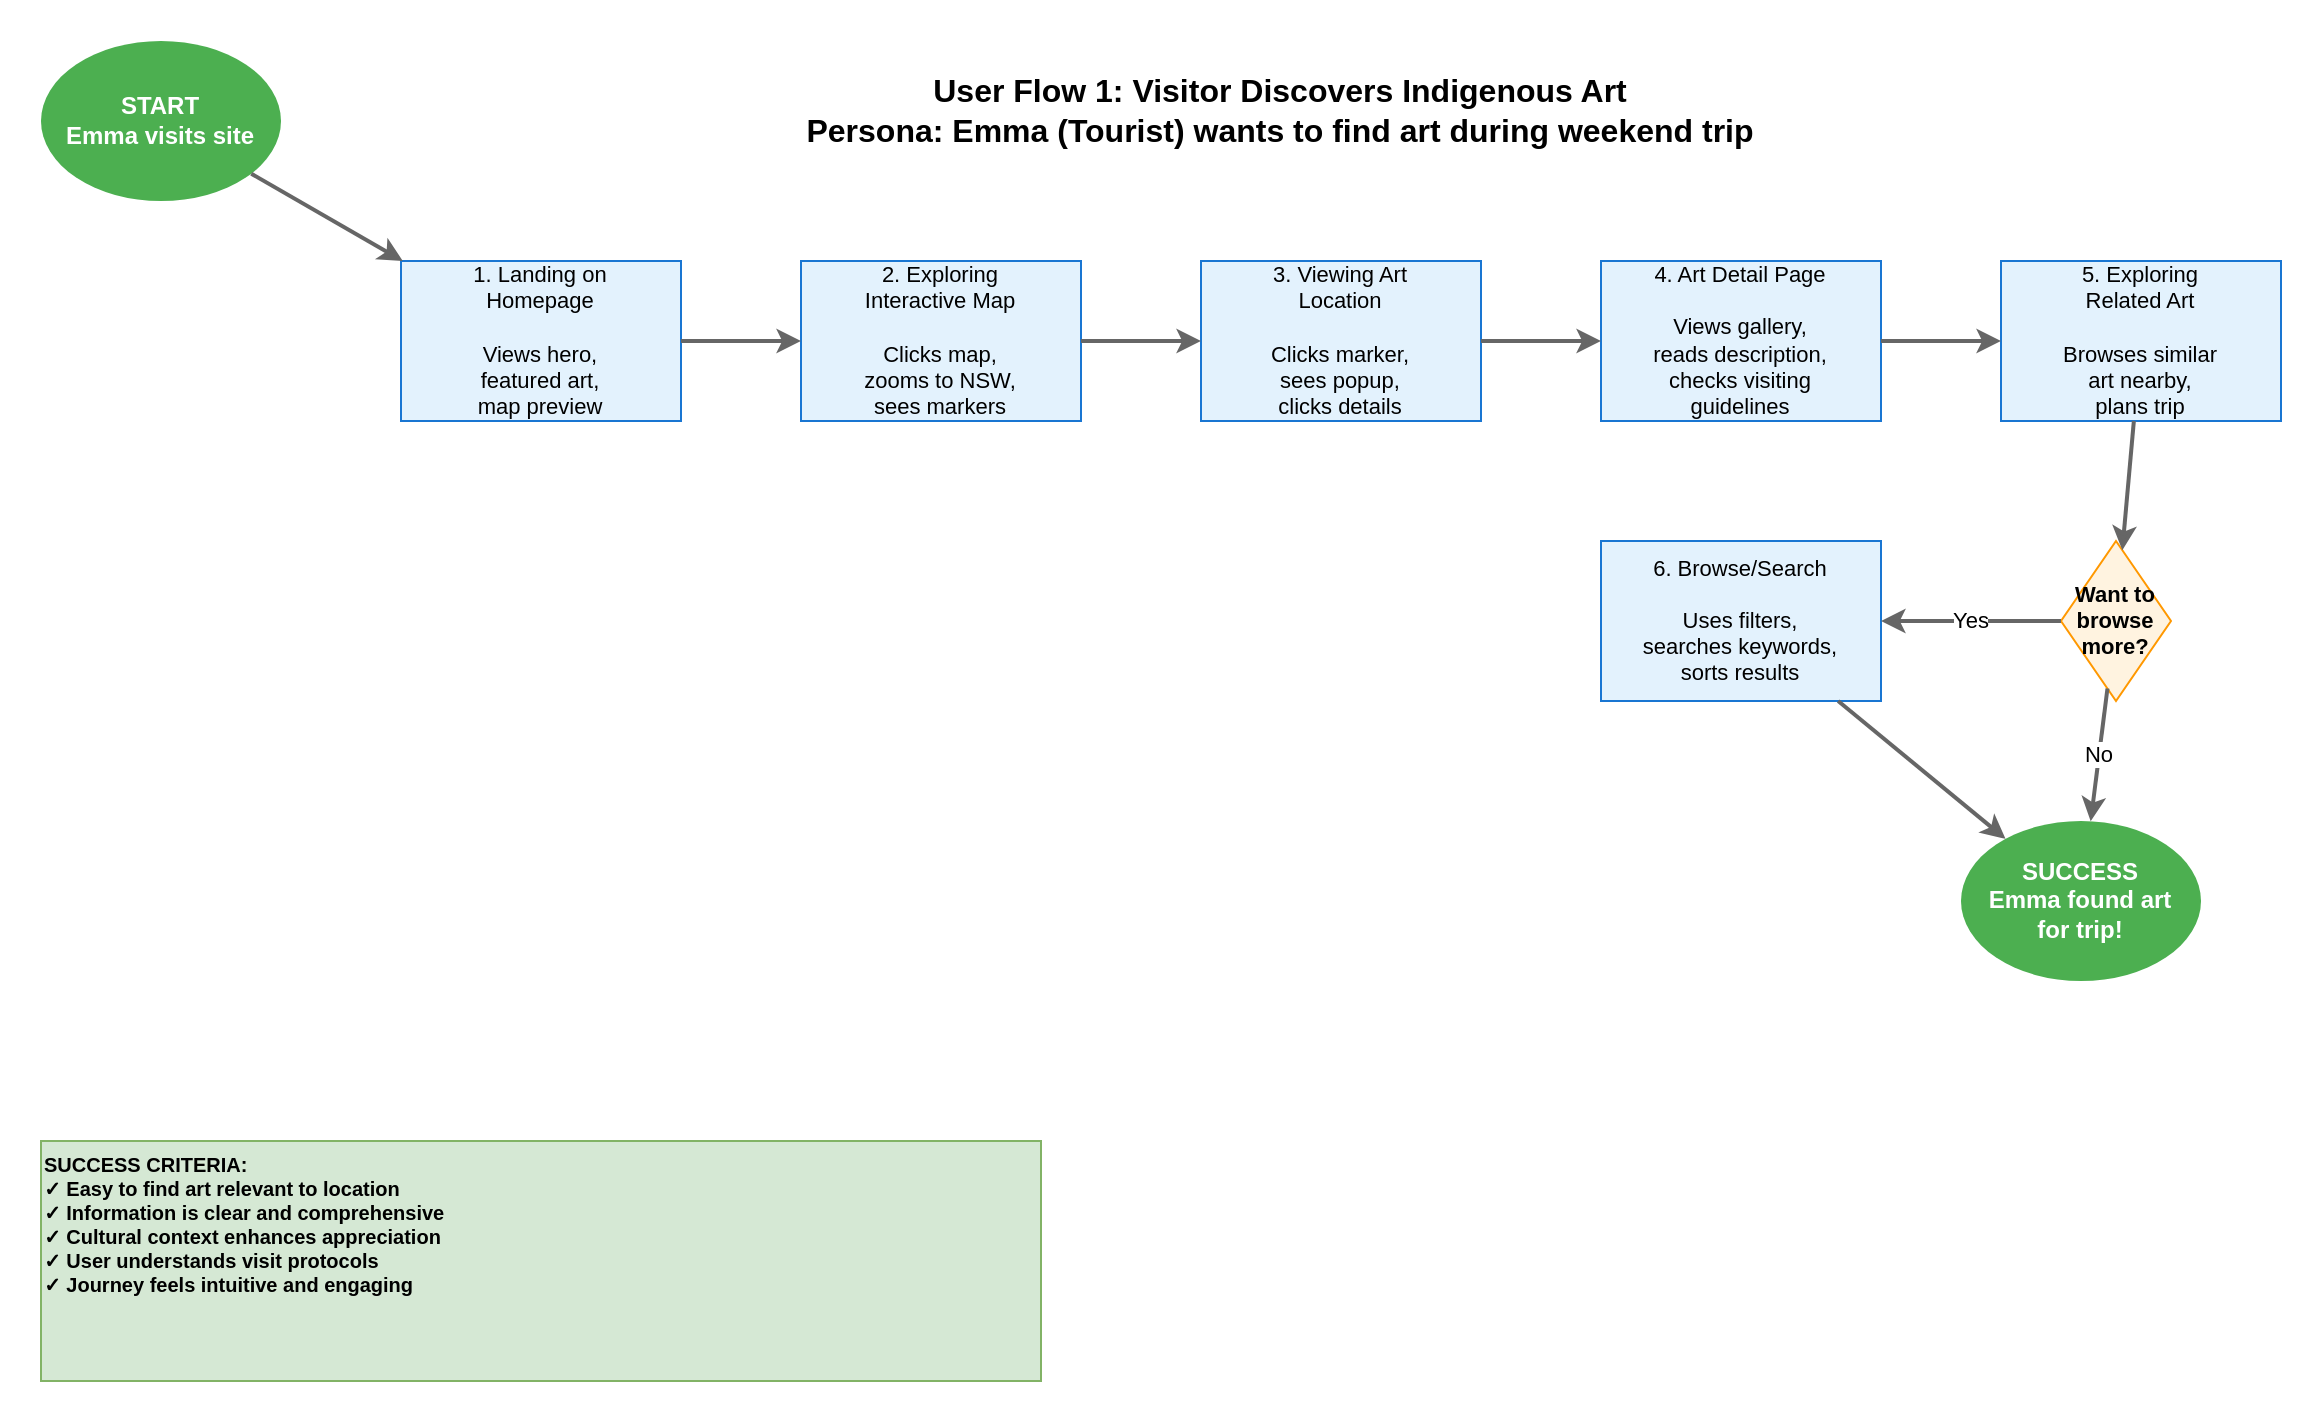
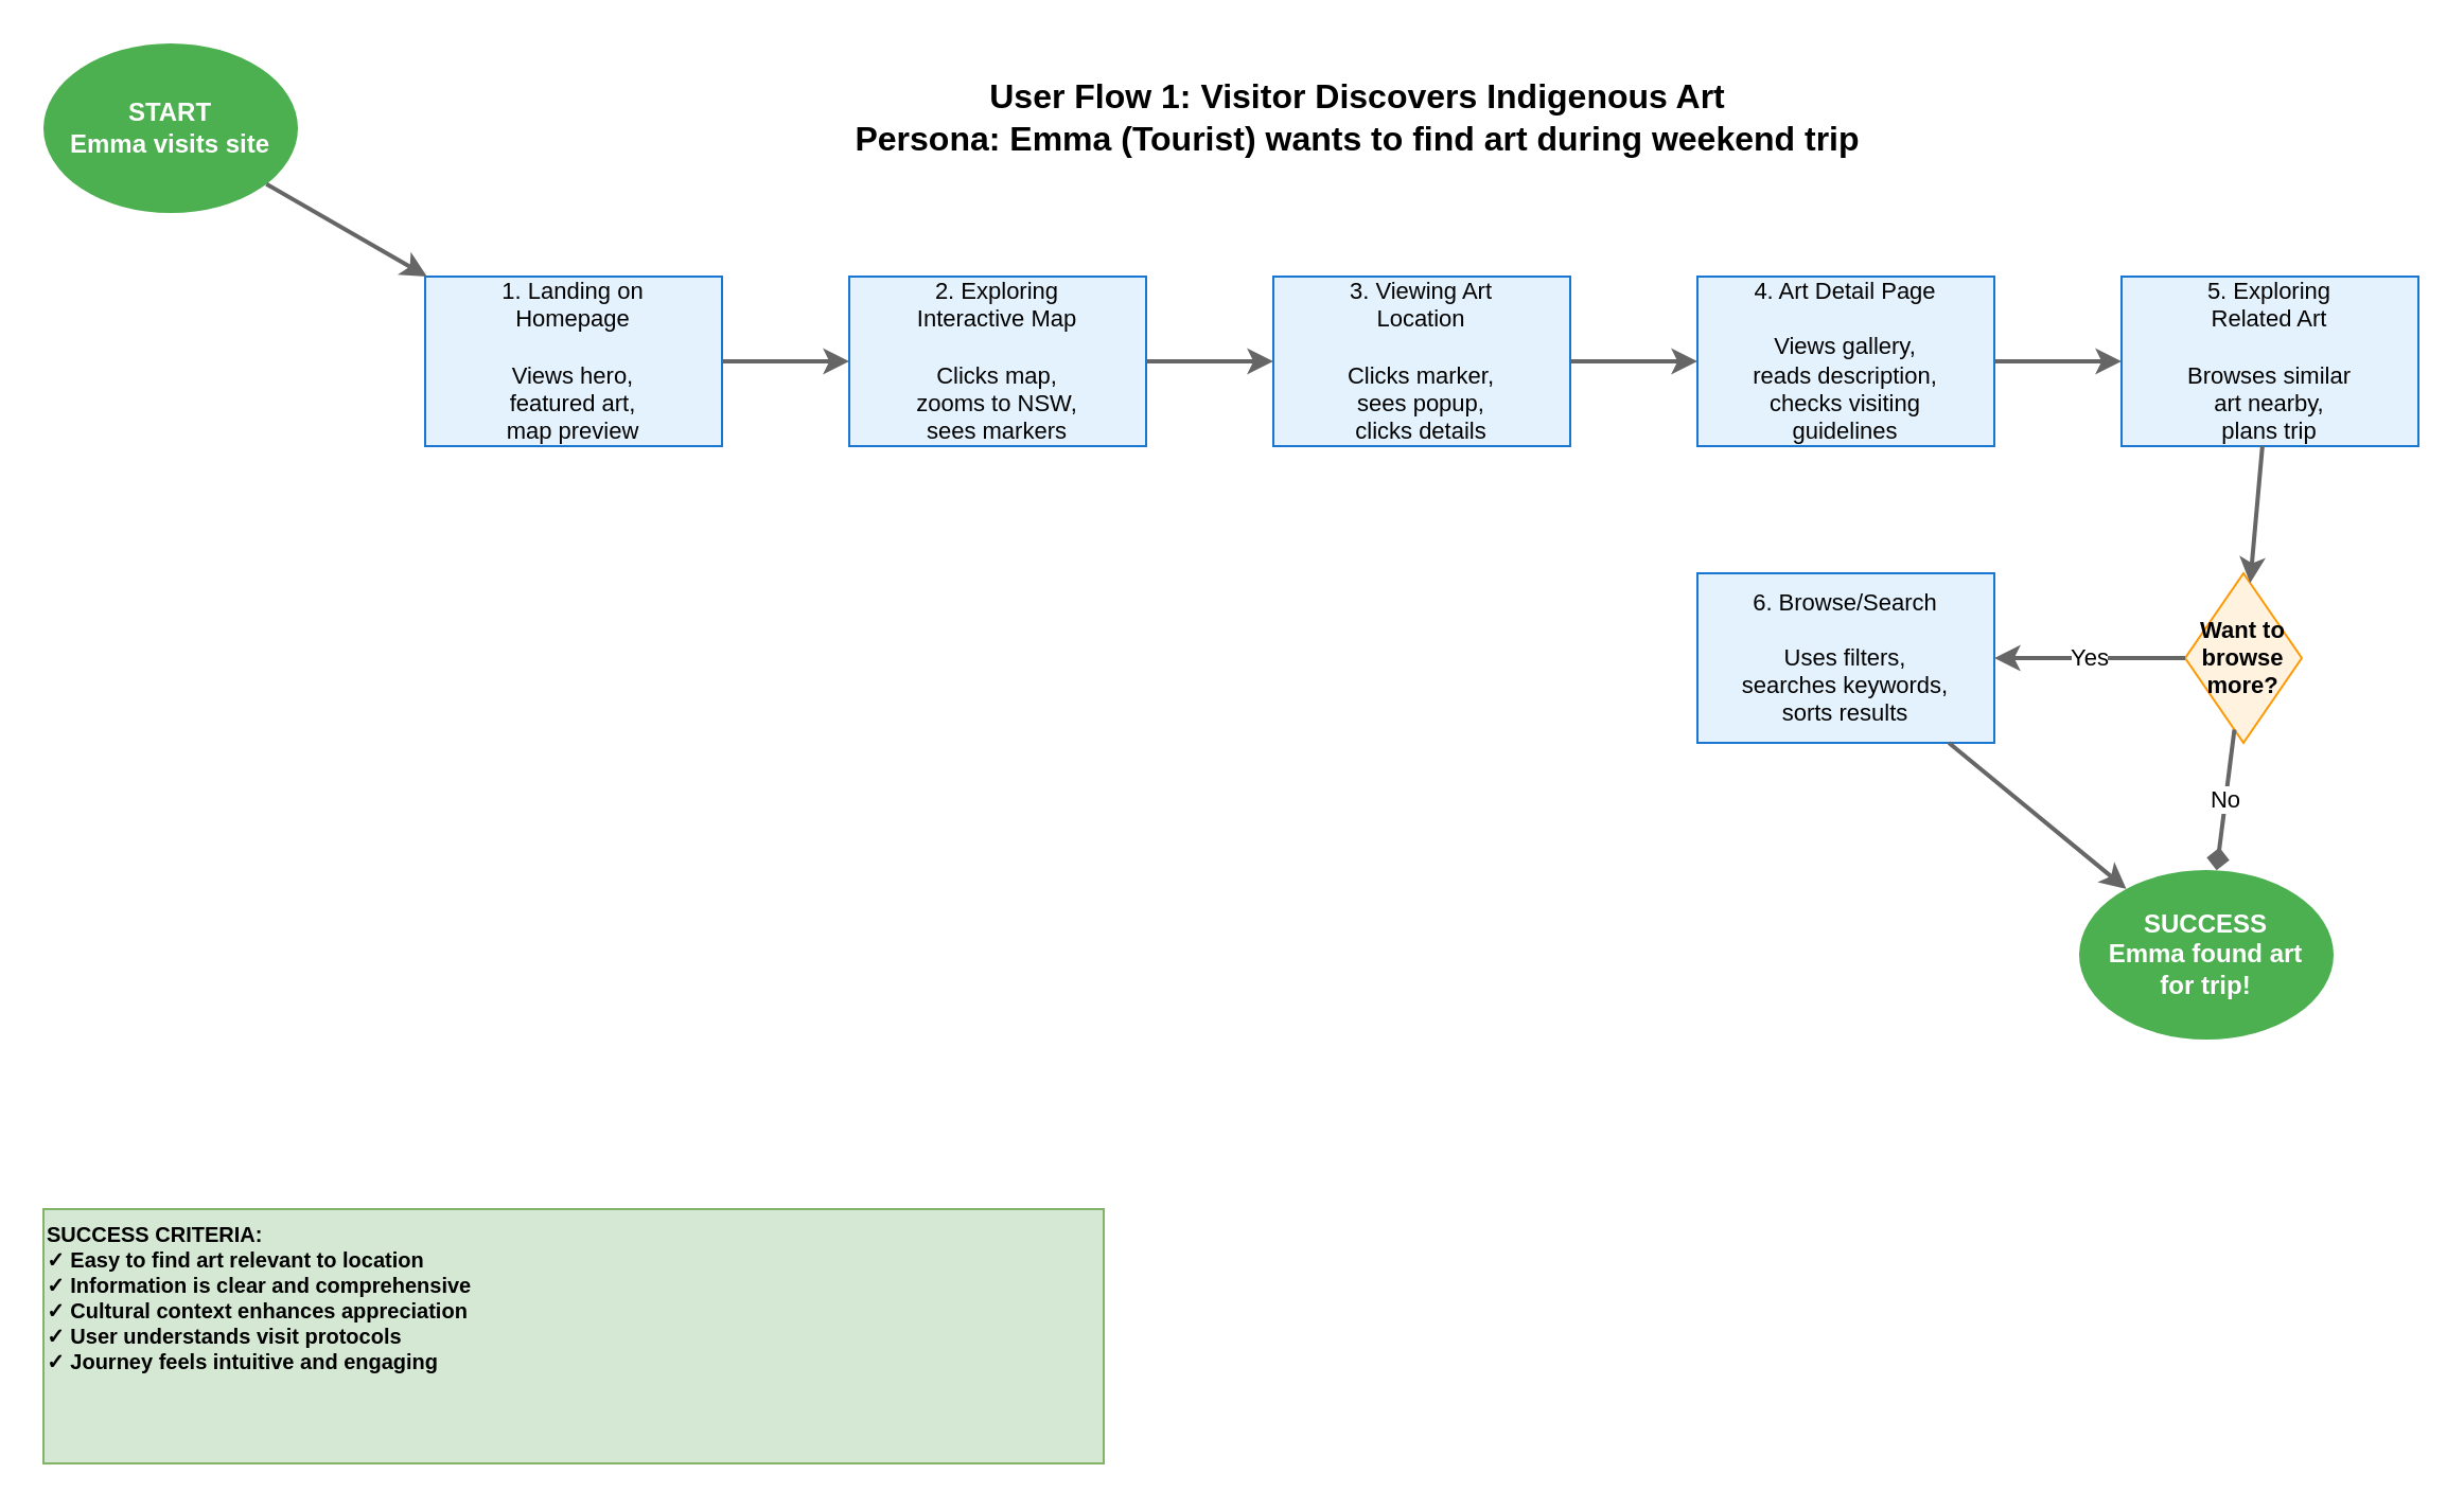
  <mxCell id="0" />
  <mxCell id="1" parent="0" />
  <mxCell id="2" value="User Flow 1: Visitor Discovers Indigenous Art&#10;Persona: Emma (Tourist) wants to find art during weekend trip" style="text;html=1;strokeColor=none;fillColor=none;align=center;verticalAlign=middle;whiteSpace=wrap;rounded=0;fontSize=16;fontStyle=1" vertex="1" parent="1"><mxGeometry x="340" y="30" width="600" height="50" as="geometry" /></mxCell>
  <mxCell id="3" value="START&#10;Emma visits site" style="ellipse;whiteSpace=wrap;html=1;fillColor=#4caf50;strokeColor=none;fontColor=#ffffff;fontStyle=1;fontSize=12;" vertex="1" parent="1"><mxGeometry x="20" y="20" width="120" height="80" as="geometry" /></mxCell>
  <mxCell id="4" value="1. Landing on&#10;Homepage&#10;&#10;Views hero,&#10;featured art,&#10;map preview" style="rounded=0;whiteSpace=wrap;html=1;fillColor=#e3f2fd;strokeColor=#1976d2;fontSize=11;" vertex="1" parent="1"><mxGeometry x="200" y="130" width="140" height="80" as="geometry" /></mxCell>
  <mxCell id="5" value="2. Exploring&#10;Interactive Map&#10;&#10;Clicks map,&#10;zooms to NSW,&#10;sees markers" style="rounded=0;whiteSpace=wrap;html=1;fillColor=#e3f2fd;strokeColor=#1976d2;fontSize=11;" vertex="1" parent="1"><mxGeometry x="400" y="130" width="140" height="80" as="geometry" /></mxCell>
  <mxCell id="6" value="3. Viewing Art&#10;Location&#10;&#10;Clicks marker,&#10;sees popup,&#10;clicks details" style="rounded=0;whiteSpace=wrap;html=1;fillColor=#e3f2fd;strokeColor=#1976d2;fontSize=11;" vertex="1" parent="1"><mxGeometry x="600" y="130" width="140" height="80" as="geometry" /></mxCell>
  <mxCell id="7" value="4. Art Detail Page&#10;&#10;Views gallery,&#10;reads description,&#10;checks visiting&#10;guidelines" style="rounded=0;whiteSpace=wrap;html=1;fillColor=#e3f2fd;strokeColor=#1976d2;fontSize=11;" vertex="1" parent="1"><mxGeometry x="800" y="130" width="140" height="80" as="geometry" /></mxCell>
  <mxCell id="8" value="5. Exploring&#10;Related Art&#10;&#10;Browses similar&#10;art nearby,&#10;plans trip" style="rounded=0;whiteSpace=wrap;html=1;fillColor=#e3f2fd;strokeColor=#1976d2;fontSize=11;" vertex="1" parent="1"><mxGeometry x="1000" y="130" width="140" height="80" as="geometry" /></mxCell>
  <mxCell id="9" value="Want to&#10;browse more?" style="rhombus;whiteSpace=wrap;html=1;fillColor=#fff3e0;strokeColor=#ff9800;fontSize=11;fontStyle=1" vertex="1" parent="1"><mxGeometry x="1030" y="270" width="55" height="80" as="geometry" /></mxCell>
  <mxCell id="10" value="6. Browse/Search&#10;&#10;Uses filters,&#10;searches keywords,&#10;sorts results" style="rounded=0;whiteSpace=wrap;html=1;fillColor=#e3f2fd;strokeColor=#1976d2;fontSize=11;" vertex="1" parent="1"><mxGeometry x="800" y="270" width="140" height="80" as="geometry" /></mxCell>
  <mxCell id="11" value="SUCCESS&#10;Emma found art&#10;for trip!" style="ellipse;whiteSpace=wrap;html=1;fillColor=#4caf50;strokeColor=none;fontColor=#ffffff;fontStyle=1;fontSize=12;" vertex="1" parent="1"><mxGeometry x="980" y="410" width="120" height="80" as="geometry" /></mxCell>
  <mxCell id="12" value="" style="endArrow=classic;html=1;strokeWidth=2;strokeColor=#666666;" edge="1" parent="1" source="3" target="4"><mxGeometry width="50" height="50" relative="1" as="geometry" /></mxCell>
  <mxCell id="13" value="" style="endArrow=classic;html=1;strokeWidth=2;strokeColor=#666666;" edge="1" parent="1" source="4" target="5"><mxGeometry width="50" height="50" relative="1" as="geometry" /></mxCell>
  <mxCell id="14" value="" style="endArrow=classic;html=1;strokeWidth=2;strokeColor=#666666;" edge="1" parent="1" source="5" target="6"><mxGeometry width="50" height="50" relative="1" as="geometry" /></mxCell>
  <mxCell id="15" value="" style="endArrow=classic;html=1;strokeWidth=2;strokeColor=#666666;" edge="1" parent="1" source="6" target="7"><mxGeometry width="50" height="50" relative="1" as="geometry" /></mxCell>
  <mxCell id="16" value="" style="endArrow=classic;html=1;strokeWidth=2;strokeColor=#666666;" edge="1" parent="1" source="7" target="8"><mxGeometry width="50" height="50" relative="1" as="geometry" /></mxCell>
  <mxCell id="17" value="" style="endArrow=classic;html=1;strokeWidth=2;strokeColor=#666666;" edge="1" parent="1" source="8" target="9"><mxGeometry width="50" height="50" relative="1" as="geometry" /></mxCell>
  <mxCell id="18" value="Yes" style="endArrow=classic;html=1;strokeWidth=2;strokeColor=#666666;" edge="1" parent="1" source="9" target="10"><mxGeometry width="50" height="50" relative="1" as="geometry" /></mxCell>
- <mxCell id="19" value="No" style="endArrow=classic;html=1;strokeWidth=2;strokeColor=#666666;" edge="1" parent="1" source="9" target="11"><mxGeometry width="50" height="50" relative="1" as="geometry" /></mxCell>
+ <mxCell id="19" value="No" style="endArrow=diamond;html=1;strokeWidth=2;strokeColor=#666666;" edge="1" parent="1" source="9" target="11"><mxGeometry width="50" height="50" relative="1" as="geometry" /></mxCell>
  <mxCell id="20" value="" style="endArrow=classic;html=1;strokeWidth=2;strokeColor=#666666;" edge="1" parent="1" source="10" target="11"><mxGeometry width="50" height="50" relative="1" as="geometry" /></mxCell>
  <mxCell id="21" value="SUCCESS CRITERIA:&#10;✓ Easy to find art relevant to location&#10;✓ Information is clear and comprehensive&#10;✓ Cultural context enhances appreciation&#10;✓ User understands visit protocols&#10;✓ Journey feels intuitive and engaging" style="rounded=0;whiteSpace=wrap;html=1;fillColor=#d5e8d4;strokeColor=#82b366;align=left;verticalAlign=top;fontSize=10;fontStyle=1" vertex="1" parent="1"><mxGeometry x="20" y="570" width="500" height="120" as="geometry" /></mxCell>
